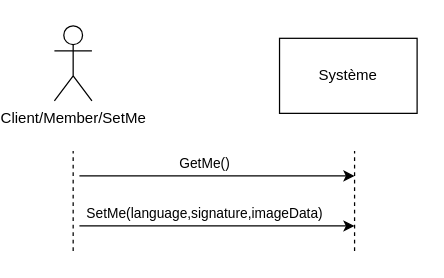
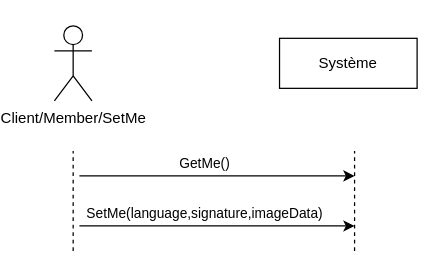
  <mxCell id="0" />
  <mxCell id="1" parent="0" />
  <mxCell id="2" value="Client/Member/SetMe" style="shape=umlActor;verticalLabelPosition=bottom;labelBackgroundColor=#ffffff;verticalAlign=top;html=1;outlineConnect=0;" parent="1" vertex="1"><mxGeometry x="20" y="20" width="30" height="60" as="geometry" /></mxCell>
- <mxCell id="3" value="Système" style="rounded=0;whiteSpace=wrap;html=1;" parent="1" vertex="1"><mxGeometry x="200" y="30" width="110" height="60" as="geometry" /></mxCell>
+ <mxCell id="3" value="Système" style="rounded=0;whiteSpace=wrap;html=1;" parent="1" vertex="1"><mxGeometry x="200" y="30" width="110" height="40" as="geometry" /></mxCell>
  <mxCell id="4" value="" style="endArrow=none;dashed=1;html=1;" parent="1" edge="1"><mxGeometry width="50" height="50" relative="1" as="geometry"><mxPoint x="260" y="200" as="sourcePoint" /><mxPoint x="260" y="120" as="targetPoint" /></mxGeometry></mxCell>
  <mxCell id="5" value="" style="endArrow=none;dashed=1;html=1;" parent="1" edge="1"><mxGeometry width="50" height="50" relative="1" as="geometry"><mxPoint x="35" y="200" as="sourcePoint" /><mxPoint x="35" y="120" as="targetPoint" /></mxGeometry></mxCell>
  <mxCell id="6" value="GetMe()" style="endArrow=classic;html=1;" parent="1" edge="1"><mxGeometry x="-0.091" y="10" width="50" height="50" relative="1" as="geometry"><mxPoint x="40" y="140" as="sourcePoint" /><mxPoint x="260" y="140" as="targetPoint" /><mxPoint as="offset" /></mxGeometry></mxCell>
  <mxCell id="7" value="SetMe(language,signature,imageData)" style="endArrow=classic;html=1;" parent="1" edge="1"><mxGeometry x="-0.091" y="10" width="50" height="50" relative="1" as="geometry"><mxPoint x="40" y="180" as="sourcePoint" /><mxPoint x="260" y="180" as="targetPoint" /><mxPoint as="offset" /></mxGeometry></mxCell>
